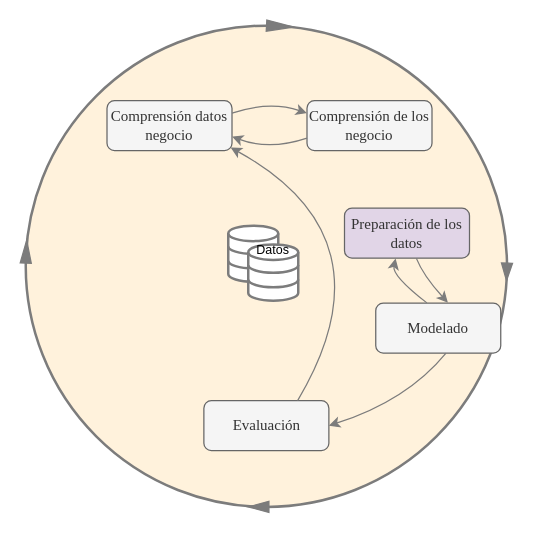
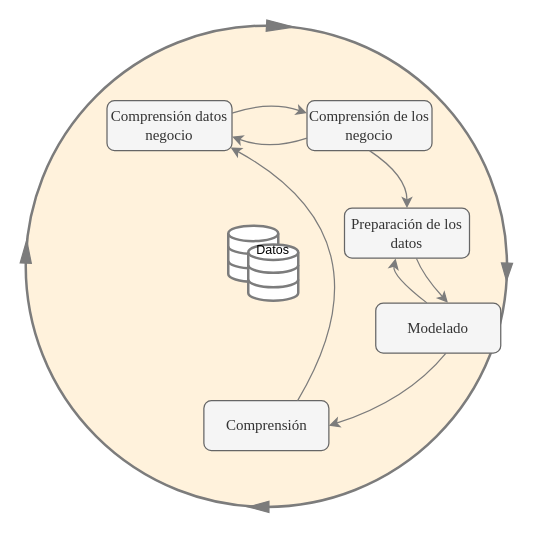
  <mxCell id="0" />
  <mxCell id="1" parent="0" />
  <mxCell id="2" value="" style="ellipse;whiteSpace=wrap;html=1;aspect=fixed;fillColor=light-dark(#FFF2DC,#2F2A23);strokeColor=light-dark(#7c7c7c, #996500);gradientColor=none;fillStyle=solid;strokeWidth=2;allowArrows=1;backgroundOutline=0;" vertex="1" parent="1"><mxGeometry x="20" y="20" width="385" height="385" as="geometry" /></mxCell>
  <mxCell id="3" value="" style="shape=mxgraph.arrows2.wedgeArrow;html=1;bendable=0;startWidth=4.444;fillColor=#7C7C7C;defaultFillColor=invert;defaultGradientColor=invert;rounded=0;strokeColor=#7C7C7C;entryX=0.562;entryY=0.003;entryDx=0;entryDy=0;entryPerimeter=0;" edge="1" parent="1"><mxGeometry width="100" height="100" relative="1" as="geometry"><mxPoint x="212.61" y="20" as="sourcePoint" /><mxPoint x="234.37" y="21.155" as="targetPoint" /></mxGeometry></mxCell>
  <mxCell id="4" value="&lt;font face=&quot;Tahoma&quot;&gt;Comprensión datos negocio&lt;br&gt;&lt;/font&gt;" style="rounded=1;whiteSpace=wrap;html=1;fontSize=12;fillColor=#f5f5f5;fontColor=#333333;strokeColor=#666666;" vertex="1" parent="1"><mxGeometry x="85" y="80" width="100" height="40" as="geometry" /></mxCell>
  <mxCell id="5" value="&lt;font face=&quot;Tahoma&quot;&gt;Comprensión de los negocio&lt;br&gt;&lt;/font&gt;" style="rounded=1;whiteSpace=wrap;html=1;fontSize=12;fillColor=#f5f5f5;fontColor=#333333;strokeColor=#666666;" vertex="1" parent="1"><mxGeometry x="245" y="80" width="100" height="40" as="geometry" /></mxCell>
- <mxCell id="6" value="&lt;font face=&quot;Tahoma&quot;&gt;Preparación de los datos&lt;br&gt;&lt;/font&gt;" style="rounded=1;whiteSpace=wrap;html=1;fontSize=12;fillColor=#e1d5e7;fontColor=#333333;strokeColor=#666666;" vertex="1" parent="1"><mxGeometry x="275" y="166" width="100" height="40" as="geometry" /></mxCell>
+ <mxCell id="6" value="&lt;font face=&quot;Tahoma&quot;&gt;Preparación de los datos&lt;br&gt;&lt;/font&gt;" style="rounded=1;whiteSpace=wrap;html=1;fontSize=12;fillColor=#f5f5f5;fontColor=#333333;strokeColor=#666666;" vertex="1" parent="1"><mxGeometry x="275" y="166" width="100" height="40" as="geometry" /></mxCell>
  <mxCell id="7" value="&lt;font face=&quot;Tahoma&quot;&gt;Modelado&lt;/font&gt;" style="rounded=1;whiteSpace=wrap;html=1;fontSize=12;fillColor=#f5f5f5;fontColor=#333333;strokeColor=#666666;" vertex="1" parent="1"><mxGeometry x="300" y="242" width="100" height="40" as="geometry" /></mxCell>
- <mxCell id="8" value="&lt;font face=&quot;Tahoma&quot;&gt;Evaluación&lt;/font&gt;" style="rounded=1;whiteSpace=wrap;html=1;fontSize=12;fillColor=#f5f5f5;fontColor=#333333;strokeColor=#666666;" vertex="1" parent="1"><mxGeometry x="162.5" y="320" width="100" height="40" as="geometry" /></mxCell>
+ <mxCell id="8" value="&lt;font face=&quot;Tahoma&quot;&gt;Comprensión&lt;/font&gt;" style="rounded=1;whiteSpace=wrap;html=1;fontSize=12;fillColor=#f5f5f5;fontColor=#333333;strokeColor=#666666;" vertex="1" parent="1"><mxGeometry x="162.5" y="320" width="100" height="40" as="geometry" /></mxCell>
  <mxCell id="9" value="" style="endArrow=classic;html=1;rounded=0;strokeColor=#7C7C7C;entryX=1;entryY=0.719;entryDx=0;entryDy=0;exitX=0;exitY=0.75;exitDx=0;exitDy=0;curved=1;entryPerimeter=0;" edge="1" parent="1" source="5" target="4"><mxGeometry width="50" height="50" relative="1" as="geometry"><mxPoint x="185" y="100" as="sourcePoint" /><mxPoint x="276" y="104" as="targetPoint" /><Array as="points"><mxPoint x="215" y="120" /></Array></mxGeometry></mxCell>
  <mxCell id="10" value="" style="shape=mxgraph.arrows2.wedgeArrow;html=1;bendable=0;startWidth=4.444;fillColor=#7C7C7C;defaultFillColor=invert;defaultGradientColor=invert;rounded=0;strokeColor=#7C7C7C;entryX=0.999;entryY=0.53;entryDx=0;entryDy=0;entryPerimeter=0;" edge="1" parent="1" target="2"><mxGeometry width="100" height="100" relative="1" as="geometry"><mxPoint x="405" y="210" as="sourcePoint" /><mxPoint x="426.76" y="211.155" as="targetPoint" /></mxGeometry></mxCell>
  <mxCell id="11" value="" style="shape=mxgraph.arrows2.wedgeArrow;html=1;bendable=0;startWidth=4.444;fillColor=#7C7C7C;defaultFillColor=invert;defaultGradientColor=invert;rounded=0;strokeColor=#7C7C7C;entryX=0.562;entryY=0.003;entryDx=0;entryDy=0;entryPerimeter=0;exitX=0.58;exitY=0.99;exitDx=0;exitDy=0;exitPerimeter=0;" edge="1" parent="1"><mxGeometry width="100" height="100" relative="1" as="geometry"><mxPoint x="214.54" y="405" as="sourcePoint" /><mxPoint x="198" y="405.005" as="targetPoint" /></mxGeometry></mxCell>
  <mxCell id="12" value="" style="shape=mxgraph.arrows2.wedgeArrow;html=1;bendable=0;startWidth=4.444;fillColor=#7C7C7C;defaultFillColor=invert;defaultGradientColor=invert;rounded=0;strokeColor=#7C7C7C;entryX=0.002;entryY=0.446;entryDx=0;entryDy=0;entryPerimeter=0;" edge="1" parent="1" target="2"><mxGeometry width="100" height="100" relative="1" as="geometry"><mxPoint x="20" y="210" as="sourcePoint" /><mxPoint x="41.76" y="211.155" as="targetPoint" /></mxGeometry></mxCell>
  <mxCell id="13" value="" style="endArrow=classic;html=1;rounded=0;strokeColor=#7C7C7C;entryX=0;entryY=0.25;entryDx=0;entryDy=0;exitX=1;exitY=0.25;exitDx=0;exitDy=0;curved=1;" edge="1" parent="1" source="4" target="5"><mxGeometry width="50" height="50" relative="1" as="geometry"><mxPoint x="245" y="81" as="sourcePoint" /><mxPoint x="185" y="80" as="targetPoint" /><Array as="points"><mxPoint x="215" y="80" /></Array></mxGeometry></mxCell>
+ <mxCell id="14" value="" style="endArrow=classic;html=1;rounded=0;strokeColor=#7C7C7C;entryX=0.5;entryY=0;entryDx=0;entryDy=0;exitX=0.5;exitY=1;exitDx=0;exitDy=0;curved=1;" edge="1" parent="1" source="5" target="6"><mxGeometry width="50" height="50" relative="1" as="geometry"><mxPoint x="335" y="141" as="sourcePoint" /><mxPoint x="275" y="140" as="targetPoint" /><Array as="points"><mxPoint x="325" y="140" /></Array></mxGeometry></mxCell>
  <mxCell id="15" value="" style="endArrow=classic;html=1;rounded=0;strokeColor=#7C7C7C;entryX=0.577;entryY=-0.01;entryDx=0;entryDy=0;exitX=0.645;exitY=1.005;exitDx=0;exitDy=0;curved=1;exitPerimeter=0;entryPerimeter=0;" edge="1" parent="1" target="7"><mxGeometry width="50" height="50" relative="1" as="geometry"><mxPoint x="332.5" y="206.2" as="sourcePoint" /><mxPoint x="329.9" y="239.92" as="targetPoint" /><Array as="points"><mxPoint x="338" y="220" /></Array></mxGeometry></mxCell>
  <mxCell id="16" value="" style="endArrow=classic;html=1;rounded=0;strokeColor=#7C7C7C;entryX=0.409;entryY=1.007;entryDx=0;entryDy=0;exitX=0.409;exitY=-0.005;exitDx=0;exitDy=0;curved=1;exitPerimeter=0;entryPerimeter=0;" edge="1" parent="1" source="7" target="6"><mxGeometry width="50" height="50" relative="1" as="geometry"><mxPoint x="313" y="239" as="sourcePoint" /><mxPoint x="313" y="206" as="targetPoint" /><Array as="points"><mxPoint x="313" y="220" /></Array></mxGeometry></mxCell>
  <mxCell id="17" value="" style="endArrow=classic;html=1;rounded=0;strokeColor=#7C7C7C;entryX=1;entryY=0.5;entryDx=0;entryDy=0;curved=1;exitX=0.562;exitY=0.999;exitDx=0;exitDy=0;exitPerimeter=0;" edge="1" parent="1" source="7" target="8"><mxGeometry width="50" height="50" relative="1" as="geometry"><mxPoint x="285" y="310" as="sourcePoint" /><mxPoint x="345" y="310" as="targetPoint" /><Array as="points"><mxPoint x="325" y="320" /></Array></mxGeometry></mxCell>
  <mxCell id="18" value="" style="html=1;verticalLabelPosition=bottom;align=center;labelBackgroundColor=#ffffff;verticalAlign=top;strokeWidth=2;strokeColor=#7C7C7C;shadow=0;dashed=0;shape=mxgraph.ios7.icons.data;" vertex="1" parent="1"><mxGeometry x="182" y="180" width="40" height="44.96" as="geometry" /></mxCell>
  <mxCell id="19" value="" style="html=1;verticalLabelPosition=bottom;align=center;labelBackgroundColor=#ffffff;verticalAlign=top;strokeWidth=2;strokeColor=#7C7C7C;shadow=0;dashed=0;shape=mxgraph.ios7.icons.data;" vertex="1" parent="1"><mxGeometry x="198" y="195.04" width="40" height="44.96" as="geometry" /></mxCell>
  <mxCell id="20" value="&lt;font face=&quot;Helvetica&quot; style=&quot;font-size: 10px;&quot;&gt;Datos&lt;/font&gt;" style="text;html=1;align=center;verticalAlign=middle;whiteSpace=wrap;rounded=0;" vertex="1" parent="1"><mxGeometry x="188" y="184" width="60" height="30" as="geometry" /></mxCell>
  <mxCell id="21" value="" style="endArrow=classic;html=1;rounded=0;strokeColor=#7C7C7C;entryX=0.989;entryY=0.938;entryDx=0;entryDy=0;curved=1;exitX=0.75;exitY=0;exitDx=0;exitDy=0;entryPerimeter=0;" edge="1" parent="1" source="8" target="4"><mxGeometry width="50" height="50" relative="1" as="geometry"><mxPoint x="243" y="300" as="sourcePoint" /><mxPoint x="175" y="200" as="targetPoint" /><Array as="points"><mxPoint x="315" y="190" /></Array></mxGeometry></mxCell>
